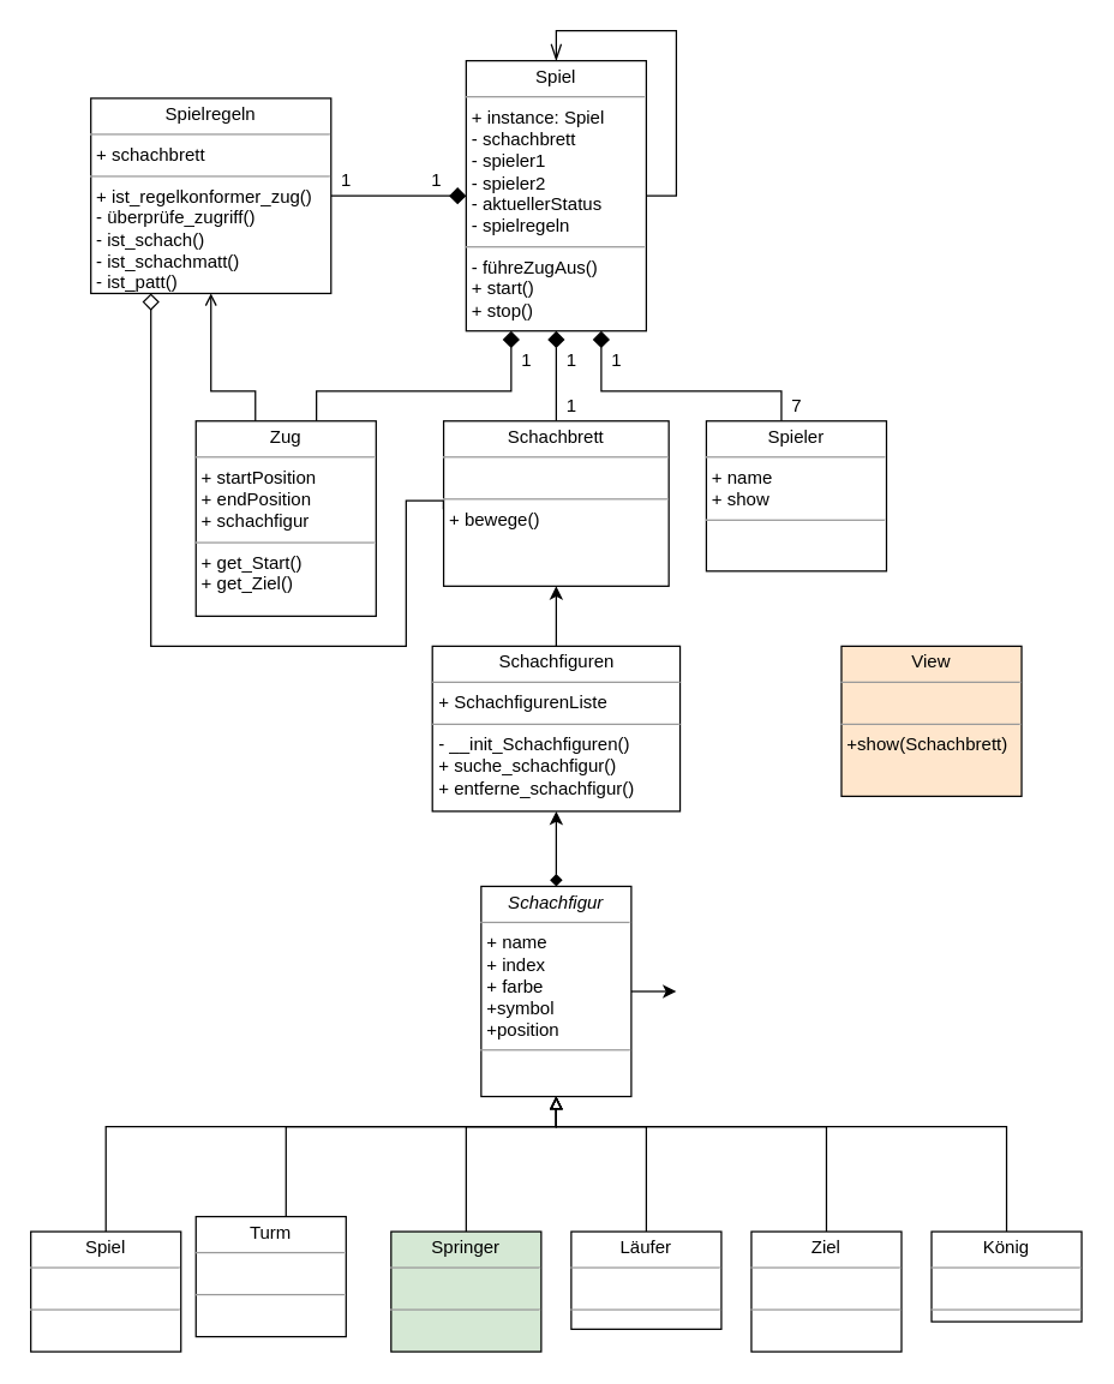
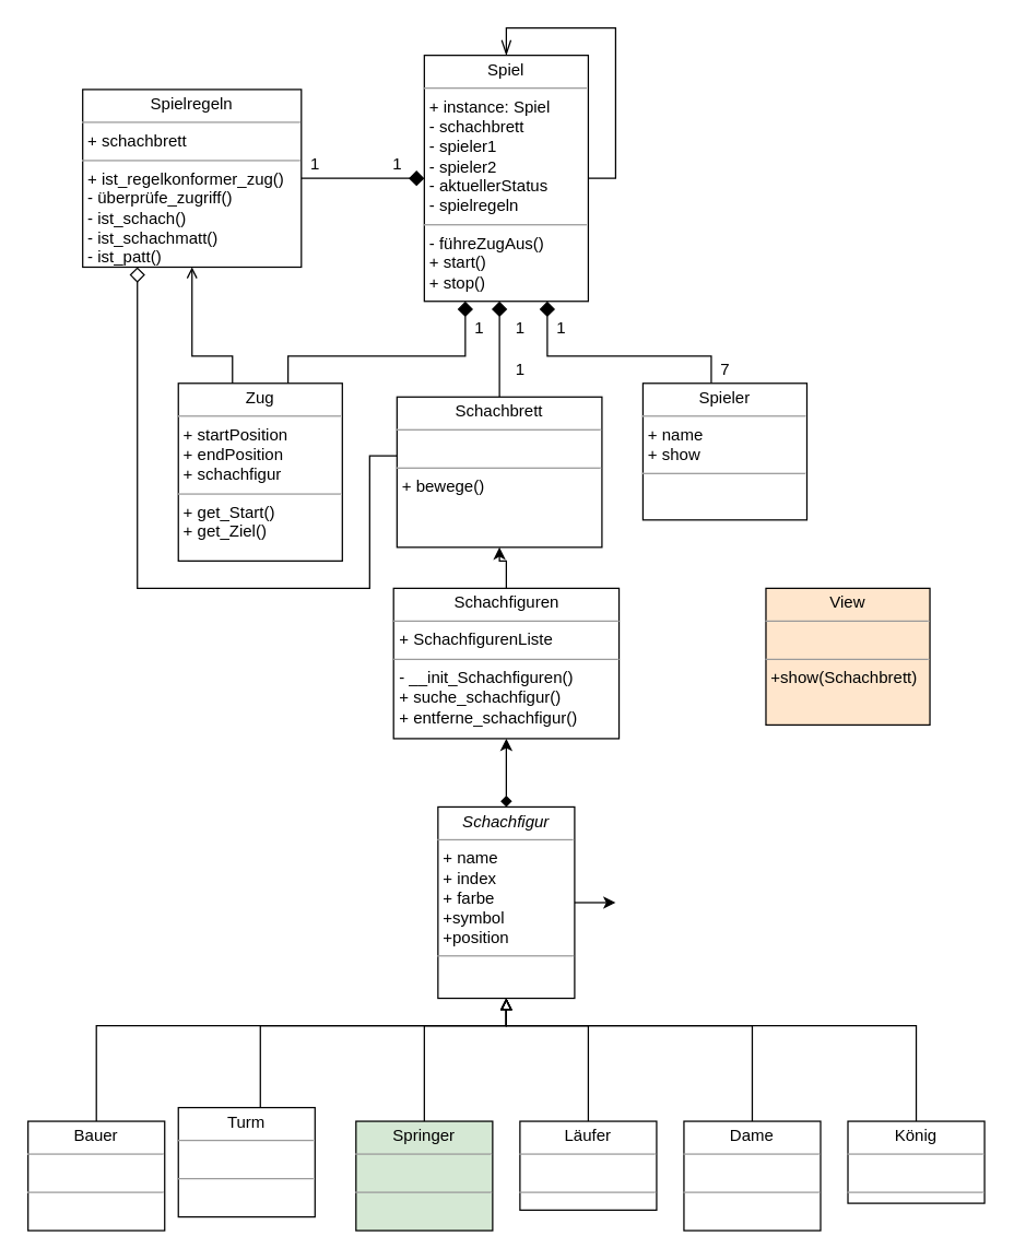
  <mxCell id="0" />
  <mxCell id="1" parent="0" />
  <mxCell id="2" style="edgeStyle=orthogonalEdgeStyle;rounded=0;orthogonalLoop=1;jettySize=auto;html=1;endArrow=diamond;endFill=1;endSize=9;" edge="1" parent="1" source="3" target="4"><mxGeometry relative="1" as="geometry"><Array as="points" /></mxGeometry></mxCell>
  <mxCell id="3" value="&lt;p style=&quot;margin:0px;margin-top:4px;text-align:center;&quot;&gt;Spielregeln&lt;/p&gt;&lt;hr size=&quot;1&quot;&gt;&lt;p style=&quot;margin:0px;margin-left:4px;&quot;&gt;+ schachbrett&lt;/p&gt;&lt;hr size=&quot;1&quot;&gt;&lt;p style=&quot;margin:0px;margin-left:4px;&quot;&gt;+ ist_regelkonformer_zug()&lt;/p&gt;&lt;p style=&quot;margin:0px;margin-left:4px;&quot;&gt;- überprüfe_zugriff()&lt;br&gt;- ist_schach()&lt;/p&gt;&lt;p style=&quot;margin:0px;margin-left:4px;&quot;&gt;- ist_schachmatt()&lt;/p&gt;&lt;p style=&quot;margin:0px;margin-left:4px;&quot;&gt;- ist_patt()&lt;/p&gt;" style="verticalAlign=top;align=left;overflow=fill;fontSize=12;fontFamily=Helvetica;html=1;rounded=0;shadow=0;comic=0;labelBackgroundColor=none;strokeWidth=1" vertex="1" parent="1"><mxGeometry x="60" y="65" width="160" height="130" as="geometry" /></mxCell>
  <mxCell id="4" value="&lt;p style=&quot;margin:0px;margin-top:4px;text-align:center;&quot;&gt;Spiel&lt;/p&gt;&lt;hr size=&quot;1&quot;&gt;&lt;p style=&quot;margin:0px;margin-left:4px;&quot;&gt;+ instance: Spiel&lt;/p&gt;&lt;p style=&quot;margin:0px;margin-left:4px;&quot;&gt;- schachbrett&lt;/p&gt;&lt;p style=&quot;margin:0px;margin-left:4px;&quot;&gt;- spieler1&lt;/p&gt;&lt;p style=&quot;margin:0px;margin-left:4px;&quot;&gt;- spieler2&lt;/p&gt;&lt;p style=&quot;margin:0px;margin-left:4px;&quot;&gt;- aktuellerStatus&lt;/p&gt;&lt;p style=&quot;margin:0px;margin-left:4px;&quot;&gt;- spielregeln&lt;/p&gt;&lt;hr size=&quot;1&quot;&gt;&lt;p style=&quot;margin:0px;margin-left:4px;&quot;&gt;- führeZugAus()&lt;br&gt;&lt;/p&gt;&lt;p style=&quot;margin:0px;margin-left:4px;&quot;&gt;+ start()&lt;/p&gt;&lt;p style=&quot;margin:0px;margin-left:4px;&quot;&gt;+ stop()&lt;/p&gt;" style="verticalAlign=top;align=left;overflow=fill;fontSize=12;fontFamily=Helvetica;html=1;rounded=0;shadow=0;comic=0;labelBackgroundColor=none;strokeWidth=1" vertex="1" parent="1"><mxGeometry x="310" y="40" width="120" height="180" as="geometry" /></mxCell>
  <mxCell id="5" value="" style="edgeStyle=orthogonalEdgeStyle;rounded=0;orthogonalLoop=1;jettySize=auto;html=1;startArrow=diamond;startFill=1;" edge="1" parent="1" source="7" target="37"><mxGeometry relative="1" as="geometry" /></mxCell>
  <mxCell id="6" style="edgeStyle=orthogonalEdgeStyle;rounded=0;orthogonalLoop=1;jettySize=auto;html=1;exitX=1;exitY=0.5;exitDx=0;exitDy=0;" edge="1" parent="1" source="7"><mxGeometry relative="1" as="geometry"><mxPoint x="450" y="659.833" as="targetPoint" /></mxGeometry></mxCell>
  <mxCell id="7" value="&lt;p style=&quot;margin:0px;margin-top:4px;text-align:center;&quot;&gt;&lt;i&gt;Schachfigur&lt;/i&gt;&lt;/p&gt;&lt;hr size=&quot;1&quot;&gt;&lt;p style=&quot;margin:0px;margin-left:4px;&quot;&gt;+ name&lt;/p&gt;&lt;p style=&quot;margin:0px;margin-left:4px;&quot;&gt;+ index&lt;/p&gt;&lt;p style=&quot;margin:0px;margin-left:4px;&quot;&gt;+ farbe&lt;/p&gt;&lt;p style=&quot;margin:0px;margin-left:4px;&quot;&gt;+symbol&lt;/p&gt;&lt;p style=&quot;margin:0px;margin-left:4px;&quot;&gt;+position&lt;/p&gt;&lt;hr size=&quot;1&quot;&gt;&lt;p style=&quot;margin:0px;margin-left:4px;&quot;&gt;&lt;br&gt;&lt;/p&gt;" style="verticalAlign=top;align=left;overflow=fill;fontSize=12;fontFamily=Helvetica;html=1;rounded=0;shadow=0;comic=0;labelBackgroundColor=none;strokeWidth=1" vertex="1" parent="1"><mxGeometry x="320" y="590" width="100" height="140" as="geometry" /></mxCell>
  <mxCell id="8" style="edgeStyle=orthogonalEdgeStyle;rounded=0;orthogonalLoop=1;jettySize=auto;html=1;endArrow=block;endFill=0;entryX=0.5;entryY=1;entryDx=0;entryDy=0;" edge="1" parent="1" source="9"><mxGeometry relative="1" as="geometry"><mxPoint x="370" y="730" as="targetPoint" /><Array as="points"><mxPoint x="70" y="750" /><mxPoint x="370" y="750" /></Array></mxGeometry></mxCell>
- <mxCell id="9" value="&lt;p style=&quot;margin:0px;margin-top:4px;text-align:center;&quot;&gt;Spiel&lt;/p&gt;&lt;hr size=&quot;1&quot;&gt;&lt;p style=&quot;margin:0px;margin-left:4px;&quot;&gt;&lt;br&gt;&lt;/p&gt;&lt;hr size=&quot;1&quot;&gt;&lt;p style=&quot;margin:0px;margin-left:4px;&quot;&gt;&lt;br&gt;&lt;/p&gt;" style="verticalAlign=top;align=left;overflow=fill;fontSize=12;fontFamily=Helvetica;html=1;rounded=0;shadow=0;comic=0;labelBackgroundColor=none;strokeWidth=1" vertex="1" parent="1"><mxGeometry x="20" y="820" width="100" height="80" as="geometry" /></mxCell>
+ <mxCell id="9" value="&lt;p style=&quot;margin:0px;margin-top:4px;text-align:center;&quot;&gt;Bauer&lt;/p&gt;&lt;hr size=&quot;1&quot;&gt;&lt;p style=&quot;margin:0px;margin-left:4px;&quot;&gt;&lt;br&gt;&lt;/p&gt;&lt;hr size=&quot;1&quot;&gt;&lt;p style=&quot;margin:0px;margin-left:4px;&quot;&gt;&lt;br&gt;&lt;/p&gt;" style="verticalAlign=top;align=left;overflow=fill;fontSize=12;fontFamily=Helvetica;html=1;rounded=0;shadow=0;comic=0;labelBackgroundColor=none;strokeWidth=1" vertex="1" parent="1"><mxGeometry x="20" y="820" width="100" height="80" as="geometry" /></mxCell>
  <mxCell id="10" style="edgeStyle=orthogonalEdgeStyle;rounded=0;orthogonalLoop=1;jettySize=auto;html=1;entryX=0.5;entryY=1;entryDx=0;entryDy=0;endArrow=block;endFill=0;" edge="1" parent="1" source="11"><mxGeometry relative="1" as="geometry"><Array as="points"><mxPoint x="190" y="750" /><mxPoint x="370" y="750" /></Array><mxPoint x="370" y="730" as="targetPoint" /></mxGeometry></mxCell>
  <mxCell id="11" value="&lt;p style=&quot;margin:0px;margin-top:4px;text-align:center;&quot;&gt;Turm&lt;/p&gt;&lt;hr size=&quot;1&quot;&gt;&lt;p style=&quot;margin:0px;margin-left:4px;&quot;&gt;&lt;br&gt;&lt;/p&gt;&lt;hr size=&quot;1&quot;&gt;&lt;p style=&quot;margin:0px;margin-left:4px;&quot;&gt;&lt;br&gt;&lt;/p&gt;" style="verticalAlign=top;align=left;overflow=fill;fontSize=12;fontFamily=Helvetica;html=1;rounded=0;shadow=0;comic=0;labelBackgroundColor=none;strokeWidth=1" vertex="1" parent="1"><mxGeometry x="130" y="810" width="100" height="80" as="geometry" /></mxCell>
  <mxCell id="12" style="edgeStyle=orthogonalEdgeStyle;rounded=0;orthogonalLoop=1;jettySize=auto;html=1;endArrow=block;endFill=0;entryX=0.5;entryY=1;entryDx=0;entryDy=0;" edge="1" parent="1" source="13"><mxGeometry relative="1" as="geometry"><mxPoint x="370" y="730" as="targetPoint" /><Array as="points"><mxPoint x="310" y="750" /><mxPoint x="370" y="750" /></Array></mxGeometry></mxCell>
  <mxCell id="13" value="&lt;p style=&quot;margin:0px;margin-top:4px;text-align:center;&quot;&gt;Springer&lt;/p&gt;&lt;hr size=&quot;1&quot;&gt;&lt;p style=&quot;margin:0px;margin-left:4px;&quot;&gt;&lt;br&gt;&lt;/p&gt;&lt;hr size=&quot;1&quot;&gt;&lt;p style=&quot;margin:0px;margin-left:4px;&quot;&gt;&lt;br&gt;&lt;/p&gt;" style="verticalAlign=top;align=left;overflow=fill;fontSize=12;fontFamily=Helvetica;html=1;rounded=0;shadow=0;comic=0;labelBackgroundColor=none;strokeWidth=1;fillColor=#d5e8d4;" vertex="1" parent="1"><mxGeometry x="260" y="820" width="100" height="80" as="geometry" /></mxCell>
  <mxCell id="14" style="edgeStyle=orthogonalEdgeStyle;rounded=0;orthogonalLoop=1;jettySize=auto;html=1;endArrow=block;endFill=0;" edge="1" parent="1" source="15"><mxGeometry relative="1" as="geometry"><mxPoint x="370" y="730" as="targetPoint" /><Array as="points"><mxPoint x="430" y="750" /><mxPoint x="370" y="750" /><mxPoint x="370" y="730" /></Array></mxGeometry></mxCell>
  <mxCell id="15" value="&lt;p style=&quot;margin:0px;margin-top:4px;text-align:center;&quot;&gt;Läufer&lt;/p&gt;&lt;hr size=&quot;1&quot;&gt;&lt;p style=&quot;margin:0px;margin-left:4px;&quot;&gt;&lt;br&gt;&lt;/p&gt;&lt;hr size=&quot;1&quot;&gt;&lt;p style=&quot;margin:0px;margin-left:4px;&quot;&gt;&lt;br&gt;&lt;/p&gt;" style="verticalAlign=top;align=left;overflow=fill;fontSize=12;fontFamily=Helvetica;html=1;rounded=0;shadow=0;comic=0;labelBackgroundColor=none;strokeWidth=1" vertex="1" parent="1"><mxGeometry x="380" y="820" width="100" height="65" as="geometry" /></mxCell>
  <mxCell id="16" style="edgeStyle=orthogonalEdgeStyle;rounded=0;orthogonalLoop=1;jettySize=auto;html=1;endArrow=block;endFill=0;" edge="1" parent="1" source="17"><mxGeometry relative="1" as="geometry"><mxPoint x="370" y="730" as="targetPoint" /><Array as="points"><mxPoint x="550" y="750" /><mxPoint x="370" y="750" /><mxPoint x="370" y="730" /></Array></mxGeometry></mxCell>
- <mxCell id="17" value="&lt;p style=&quot;margin:0px;margin-top:4px;text-align:center;&quot;&gt;Ziel&lt;/p&gt;&lt;hr size=&quot;1&quot;&gt;&lt;p style=&quot;margin:0px;margin-left:4px;&quot;&gt;&lt;br&gt;&lt;/p&gt;&lt;hr size=&quot;1&quot;&gt;&lt;p style=&quot;margin:0px;margin-left:4px;&quot;&gt;&lt;br&gt;&lt;/p&gt;" style="verticalAlign=top;align=left;overflow=fill;fontSize=12;fontFamily=Helvetica;html=1;rounded=0;shadow=0;comic=0;labelBackgroundColor=none;strokeWidth=1" vertex="1" parent="1"><mxGeometry x="500" y="820" width="100" height="80" as="geometry" /></mxCell>
+ <mxCell id="17" value="&lt;p style=&quot;margin:0px;margin-top:4px;text-align:center;&quot;&gt;Dame&lt;/p&gt;&lt;hr size=&quot;1&quot;&gt;&lt;p style=&quot;margin:0px;margin-left:4px;&quot;&gt;&lt;br&gt;&lt;/p&gt;&lt;hr size=&quot;1&quot;&gt;&lt;p style=&quot;margin:0px;margin-left:4px;&quot;&gt;&lt;br&gt;&lt;/p&gt;" style="verticalAlign=top;align=left;overflow=fill;fontSize=12;fontFamily=Helvetica;html=1;rounded=0;shadow=0;comic=0;labelBackgroundColor=none;strokeWidth=1" vertex="1" parent="1"><mxGeometry x="500" y="820" width="100" height="80" as="geometry" /></mxCell>
  <mxCell id="18" style="edgeStyle=orthogonalEdgeStyle;rounded=0;orthogonalLoop=1;jettySize=auto;html=1;entryX=0.5;entryY=1;entryDx=0;entryDy=0;endArrow=block;endFill=0;" edge="1" parent="1" source="19"><mxGeometry relative="1" as="geometry"><Array as="points"><mxPoint x="670" y="750" /><mxPoint x="370" y="750" /></Array><mxPoint x="370" y="730" as="targetPoint" /></mxGeometry></mxCell>
  <mxCell id="19" value="&lt;p style=&quot;margin:0px;margin-top:4px;text-align:center;&quot;&gt;König&lt;/p&gt;&lt;hr size=&quot;1&quot;&gt;&lt;p style=&quot;margin:0px;margin-left:4px;&quot;&gt;&lt;br&gt;&lt;/p&gt;&lt;hr size=&quot;1&quot;&gt;&lt;p style=&quot;margin:0px;margin-left:4px;&quot;&gt;&lt;br&gt;&lt;/p&gt;" style="verticalAlign=top;align=left;overflow=fill;fontSize=12;fontFamily=Helvetica;html=1;rounded=0;shadow=0;comic=0;labelBackgroundColor=none;strokeWidth=1" vertex="1" parent="1"><mxGeometry x="620" y="820" width="100" height="60" as="geometry" /></mxCell>
  <mxCell id="20" style="edgeStyle=orthogonalEdgeStyle;rounded=0;orthogonalLoop=1;jettySize=auto;html=1;endArrow=diamond;endFill=1;endSize=9;" edge="1" parent="1" source="22" target="4"><mxGeometry relative="1" as="geometry"><Array as="points"><mxPoint x="370" y="210" /><mxPoint x="370" y="210" /></Array></mxGeometry></mxCell>
  <mxCell id="21" style="edgeStyle=orthogonalEdgeStyle;rounded=0;orthogonalLoop=1;jettySize=auto;html=1;entryX=0.25;entryY=1;entryDx=0;entryDy=0;endArrow=diamond;endFill=0;exitX=-0.001;exitY=0.534;exitDx=0;exitDy=0;exitPerimeter=0;endSize=9;startSize=6;" edge="1" parent="1" source="22" target="3"><mxGeometry relative="1" as="geometry"><Array as="points"><mxPoint x="295" y="333" /><mxPoint x="270" y="333" /><mxPoint x="270" y="430" /><mxPoint x="100" y="430" /></Array></mxGeometry></mxCell>
- <mxCell id="22" value="&lt;p style=&quot;margin:0px;margin-top:4px;text-align:center;&quot;&gt;Schachbrett&lt;/p&gt;&lt;hr size=&quot;1&quot;&gt;&lt;p style=&quot;margin:0px;margin-left:4px;&quot;&gt;&lt;br&gt;&lt;/p&gt;&lt;hr size=&quot;1&quot;&gt;&lt;p style=&quot;margin:0px;margin-left:4px;&quot;&gt;&lt;span style=&quot;background-color: initial;&quot;&gt;+ bewege()&lt;/span&gt;&lt;br&gt;&lt;/p&gt;" style="verticalAlign=top;align=left;overflow=fill;fontSize=12;fontFamily=Helvetica;html=1;rounded=0;shadow=0;comic=0;labelBackgroundColor=none;strokeWidth=1" vertex="1" parent="1"><mxGeometry x="295" y="280" width="150" height="110" as="geometry" /></mxCell>
+ <mxCell id="22" value="&lt;p style=&quot;margin:0px;margin-top:4px;text-align:center;&quot;&gt;Schachbrett&lt;/p&gt;&lt;hr size=&quot;1&quot;&gt;&lt;p style=&quot;margin:0px;margin-left:4px;&quot;&gt;&lt;br&gt;&lt;/p&gt;&lt;hr size=&quot;1&quot;&gt;&lt;p style=&quot;margin:0px;margin-left:4px;&quot;&gt;&lt;span style=&quot;background-color: initial;&quot;&gt;+ bewege()&lt;/span&gt;&lt;br&gt;&lt;/p&gt;" style="verticalAlign=top;align=left;overflow=fill;fontSize=12;fontFamily=Helvetica;html=1;rounded=0;shadow=0;comic=0;labelBackgroundColor=none;strokeWidth=1" vertex="1" parent="1"><mxGeometry x="290" y="290" width="150" height="110" as="geometry" /></mxCell>
  <mxCell id="23" style="edgeStyle=orthogonalEdgeStyle;rounded=0;orthogonalLoop=1;jettySize=auto;html=1;entryX=0.25;entryY=1;entryDx=0;entryDy=0;endArrow=diamond;endFill=1;endSize=9;exitX=0.669;exitY=0.007;exitDx=0;exitDy=0;exitPerimeter=0;" edge="1" parent="1" source="25" target="4"><mxGeometry relative="1" as="geometry"><Array as="points"><mxPoint x="210" y="260" /><mxPoint x="340" y="260" /></Array></mxGeometry></mxCell>
  <mxCell id="24" style="edgeStyle=orthogonalEdgeStyle;rounded=0;orthogonalLoop=1;jettySize=auto;html=1;entryX=0.5;entryY=1;entryDx=0;entryDy=0;endArrow=open;endFill=0;exitX=0.33;exitY=0.005;exitDx=0;exitDy=0;exitPerimeter=0;" edge="1" parent="1" source="25" target="3"><mxGeometry relative="1" as="geometry"><Array as="points"><mxPoint x="170" y="260" /><mxPoint x="140" y="260" /></Array></mxGeometry></mxCell>
  <mxCell id="25" value="&lt;p style=&quot;margin:0px;margin-top:4px;text-align:center;&quot;&gt;Zug&lt;/p&gt;&lt;hr size=&quot;1&quot;&gt;&lt;p style=&quot;margin:0px;margin-left:4px;&quot;&gt;+ startPosition&amp;nbsp;&lt;/p&gt;&lt;p style=&quot;margin:0px;margin-left:4px;&quot;&gt;+ endPosition&amp;nbsp;&lt;/p&gt;&lt;p style=&quot;margin:0px;margin-left:4px;&quot;&gt;+ schachfigur&lt;/p&gt;&lt;hr size=&quot;1&quot;&gt;&lt;p style=&quot;margin:0px;margin-left:4px;&quot;&gt;+ get_Start()&lt;/p&gt;&lt;p style=&quot;margin:0px;margin-left:4px;&quot;&gt;+ get_Ziel()&lt;/p&gt;" style="verticalAlign=top;align=left;overflow=fill;fontSize=12;fontFamily=Helvetica;html=1;rounded=0;shadow=0;comic=0;labelBackgroundColor=none;strokeWidth=1" vertex="1" parent="1"><mxGeometry x="130" y="280" width="120" height="130" as="geometry" /></mxCell>
  <mxCell id="26" style="edgeStyle=orthogonalEdgeStyle;rounded=0;orthogonalLoop=1;jettySize=auto;html=1;entryX=0.75;entryY=1;entryDx=0;entryDy=0;endArrow=diamond;endFill=1;endSize=9;" edge="1" parent="1" source="27" target="4"><mxGeometry relative="1" as="geometry"><Array as="points"><mxPoint x="520" y="260" /><mxPoint x="400" y="260" /></Array></mxGeometry></mxCell>
  <mxCell id="27" value="&lt;p style=&quot;margin:0px;margin-top:4px;text-align:center;&quot;&gt;Spieler&lt;/p&gt;&lt;hr size=&quot;1&quot;&gt;&lt;p style=&quot;margin:0px;margin-left:4px;&quot;&gt;+ name&amp;nbsp;&lt;/p&gt;&lt;p style=&quot;margin:0px;margin-left:4px;&quot;&gt;+ show&lt;/p&gt;&lt;hr size=&quot;1&quot;&gt;&lt;p style=&quot;margin:0px;margin-left:4px;&quot;&gt;&lt;br&gt;&lt;/p&gt;" style="verticalAlign=top;align=left;overflow=fill;fontSize=12;fontFamily=Helvetica;html=1;rounded=0;shadow=0;comic=0;labelBackgroundColor=none;strokeWidth=1" vertex="1" parent="1"><mxGeometry x="470" y="280" width="120" height="100" as="geometry" /></mxCell>
  <mxCell id="28" value="1" style="text;html=1;align=center;verticalAlign=middle;resizable=0;points=[];autosize=1;strokeColor=none;fillColor=none;" vertex="1" parent="1"><mxGeometry x="400" y="230" width="20" height="20" as="geometry" /></mxCell>
  <mxCell id="29" value="7" style="text;html=1;align=center;verticalAlign=middle;resizable=0;points=[];autosize=1;strokeColor=none;fillColor=none;" vertex="1" parent="1"><mxGeometry x="520" y="260" width="20" height="20" as="geometry" /></mxCell>
  <mxCell id="30" value="1" style="text;html=1;align=center;verticalAlign=middle;resizable=0;points=[];autosize=1;strokeColor=none;fillColor=none;" vertex="1" parent="1"><mxGeometry x="370" y="230" width="20" height="20" as="geometry" /></mxCell>
  <mxCell id="31" value="1" style="text;html=1;align=center;verticalAlign=middle;resizable=0;points=[];autosize=1;strokeColor=none;fillColor=none;" vertex="1" parent="1"><mxGeometry x="370" y="260" width="20" height="20" as="geometry" /></mxCell>
  <mxCell id="32" value="1" style="text;html=1;align=center;verticalAlign=middle;resizable=0;points=[];autosize=1;strokeColor=none;fillColor=none;" vertex="1" parent="1"><mxGeometry x="280" y="110" width="20" height="20" as="geometry" /></mxCell>
  <mxCell id="33" value="1" style="text;html=1;align=center;verticalAlign=middle;resizable=0;points=[];autosize=1;strokeColor=none;fillColor=none;" vertex="1" parent="1"><mxGeometry x="220" y="110" width="20" height="20" as="geometry" /></mxCell>
  <mxCell id="34" value="1" style="text;html=1;align=center;verticalAlign=middle;resizable=0;points=[];autosize=1;strokeColor=none;fillColor=none;" vertex="1" parent="1"><mxGeometry x="340" y="230" width="20" height="20" as="geometry" /></mxCell>
  <mxCell id="35" value="" style="endArrow=openThin;endFill=0;endSize=9;html=1;rounded=0;entryX=0.5;entryY=0;entryDx=0;entryDy=0;exitX=1;exitY=0.5;exitDx=0;exitDy=0;" edge="1" parent="1" source="4" target="4"><mxGeometry width="160" relative="1" as="geometry"><mxPoint x="430" y="129.31" as="sourcePoint" /><mxPoint x="370" y="20" as="targetPoint" /><Array as="points"><mxPoint x="450" y="130" /><mxPoint x="450" y="20" /><mxPoint x="370" y="20" /></Array></mxGeometry></mxCell>
  <mxCell id="36" value="" style="edgeStyle=orthogonalEdgeStyle;rounded=0;orthogonalLoop=1;jettySize=auto;html=1;" edge="1" parent="1" source="37" target="22"><mxGeometry relative="1" as="geometry" /></mxCell>
  <mxCell id="37" value="&lt;p style=&quot;margin:0px;margin-top:4px;text-align:center;&quot;&gt;Schachfiguren&lt;/p&gt;&lt;hr size=&quot;1&quot;&gt;&lt;p style=&quot;margin:0px;margin-left:4px;&quot;&gt;+ SchachfigurenListe&lt;/p&gt;&lt;hr size=&quot;1&quot;&gt;&lt;p style=&quot;margin:0px;margin-left:4px;&quot;&gt;-&amp;nbsp;__init_Schachfiguren()&lt;/p&gt;&lt;p style=&quot;margin:0px;margin-left:4px;&quot;&gt;+&amp;nbsp;suche_schachfigur()&lt;/p&gt;&lt;p style=&quot;margin:0px;margin-left:4px;&quot;&gt;+&amp;nbsp;entferne_schachfigur()&lt;/p&gt;" style="verticalAlign=top;align=left;overflow=fill;fontSize=12;fontFamily=Helvetica;html=1;rounded=0;shadow=0;comic=0;labelBackgroundColor=none;strokeWidth=1" vertex="1" parent="1"><mxGeometry x="287.5" y="430" width="165" height="110" as="geometry" /></mxCell>
  <mxCell id="38" value="&lt;p style=&quot;margin:0px;margin-top:4px;text-align:center;&quot;&gt;View&lt;/p&gt;&lt;hr size=&quot;1&quot;&gt;&lt;p style=&quot;margin:0px;margin-left:4px;&quot;&gt;&lt;br&gt;&lt;/p&gt;&lt;hr size=&quot;1&quot;&gt;&lt;p style=&quot;margin:0px;margin-left:4px;&quot;&gt;+show(Schachbrett)&lt;/p&gt;" style="verticalAlign=top;align=left;overflow=fill;fontSize=12;fontFamily=Helvetica;html=1;rounded=0;shadow=0;comic=0;labelBackgroundColor=none;strokeWidth=1;fillColor=#ffe6cc;" vertex="1" parent="1"><mxGeometry x="560" y="430" width="120" height="100" as="geometry" /></mxCell>
